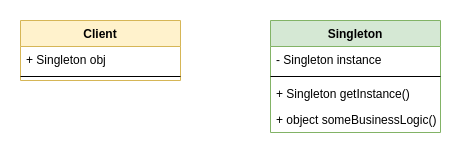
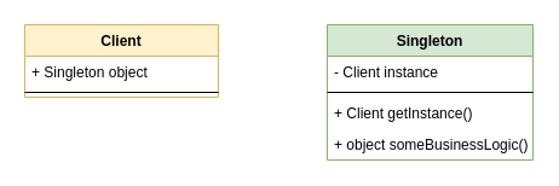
  <mxCell id="0" />
  <mxCell id="1" parent="0" />
  <mxCell id="2" value="Client" style="swimlane;fontStyle=1;align=center;verticalAlign=top;childLayout=stackLayout;horizontal=1;startSize=26;horizontalStack=0;resizeParent=1;resizeParentMax=0;resizeLast=0;collapsible=1;marginBottom=0;fillColor=#fff2cc;strokeColor=#d6b656;" vertex="1" parent="1"><mxGeometry x="20" y="20" width="160" height="60" as="geometry" /></mxCell>
- <mxCell id="3" value="+ Singleton obj" style="text;strokeColor=none;fillColor=none;align=left;verticalAlign=top;spacingLeft=4;spacingRight=4;overflow=hidden;rotatable=0;points=[[0,0.5],[1,0.5]];portConstraint=eastwest;" vertex="1" parent="2"><mxGeometry y="26" width="160" height="26" as="geometry" /></mxCell>
+ <mxCell id="3" value="+ Singleton object" style="text;strokeColor=none;fillColor=none;align=left;verticalAlign=top;spacingLeft=4;spacingRight=4;overflow=hidden;rotatable=0;points=[[0,0.5],[1,0.5]];portConstraint=eastwest;" vertex="1" parent="2"><mxGeometry y="26" width="160" height="26" as="geometry" /></mxCell>
  <mxCell id="4" value="" style="line;strokeWidth=1;fillColor=none;align=left;verticalAlign=middle;spacingTop=-1;spacingLeft=3;spacingRight=3;rotatable=0;labelPosition=right;points=[];portConstraint=eastwest;" vertex="1" parent="2"><mxGeometry y="52" width="160" height="8" as="geometry" /></mxCell>
  <mxCell id="5" value="Singleton" style="swimlane;fontStyle=1;align=center;verticalAlign=top;childLayout=stackLayout;horizontal=1;startSize=26;horizontalStack=0;resizeParent=1;resizeParentMax=0;resizeLast=0;collapsible=1;marginBottom=0;fillColor=#d5e8d4;strokeColor=#82b366;" vertex="1" parent="1"><mxGeometry x="270" y="20" width="170" height="112" as="geometry" /></mxCell>
- <mxCell id="6" value="- Singleton instance" style="text;strokeColor=none;fillColor=none;align=left;verticalAlign=top;spacingLeft=4;spacingRight=4;overflow=hidden;rotatable=0;points=[[0,0.5],[1,0.5]];portConstraint=eastwest;" vertex="1" parent="5"><mxGeometry y="26" width="170" height="26" as="geometry" /></mxCell>
+ <mxCell id="6" value="- Client instance" style="text;strokeColor=none;fillColor=none;align=left;verticalAlign=top;spacingLeft=4;spacingRight=4;overflow=hidden;rotatable=0;points=[[0,0.5],[1,0.5]];portConstraint=eastwest;" vertex="1" parent="5"><mxGeometry y="26" width="170" height="26" as="geometry" /></mxCell>
  <mxCell id="7" value="" style="line;strokeWidth=1;fillColor=none;align=left;verticalAlign=middle;spacingTop=-1;spacingLeft=3;spacingRight=3;rotatable=0;labelPosition=right;points=[];portConstraint=eastwest;" vertex="1" parent="5"><mxGeometry y="52" width="170" height="8" as="geometry" /></mxCell>
- <mxCell id="8" value="+ Singleton getInstance()" style="text;strokeColor=none;fillColor=none;align=left;verticalAlign=top;spacingLeft=4;spacingRight=4;overflow=hidden;rotatable=0;points=[[0,0.5],[1,0.5]];portConstraint=eastwest;" vertex="1" parent="5"><mxGeometry y="60" width="170" height="26" as="geometry" /></mxCell>
+ <mxCell id="8" value="+ Client getInstance()" style="text;strokeColor=none;fillColor=none;align=left;verticalAlign=top;spacingLeft=4;spacingRight=4;overflow=hidden;rotatable=0;points=[[0,0.5],[1,0.5]];portConstraint=eastwest;" vertex="1" parent="5"><mxGeometry y="60" width="170" height="26" as="geometry" /></mxCell>
  <mxCell id="9" value="+ object someBusinessLogic()&#10;" style="text;strokeColor=none;fillColor=none;align=left;verticalAlign=top;spacingLeft=4;spacingRight=4;overflow=hidden;rotatable=0;points=[[0,0.5],[1,0.5]];portConstraint=eastwest;" vertex="1" parent="5"><mxGeometry y="86" width="170" height="26" as="geometry" /></mxCell>
